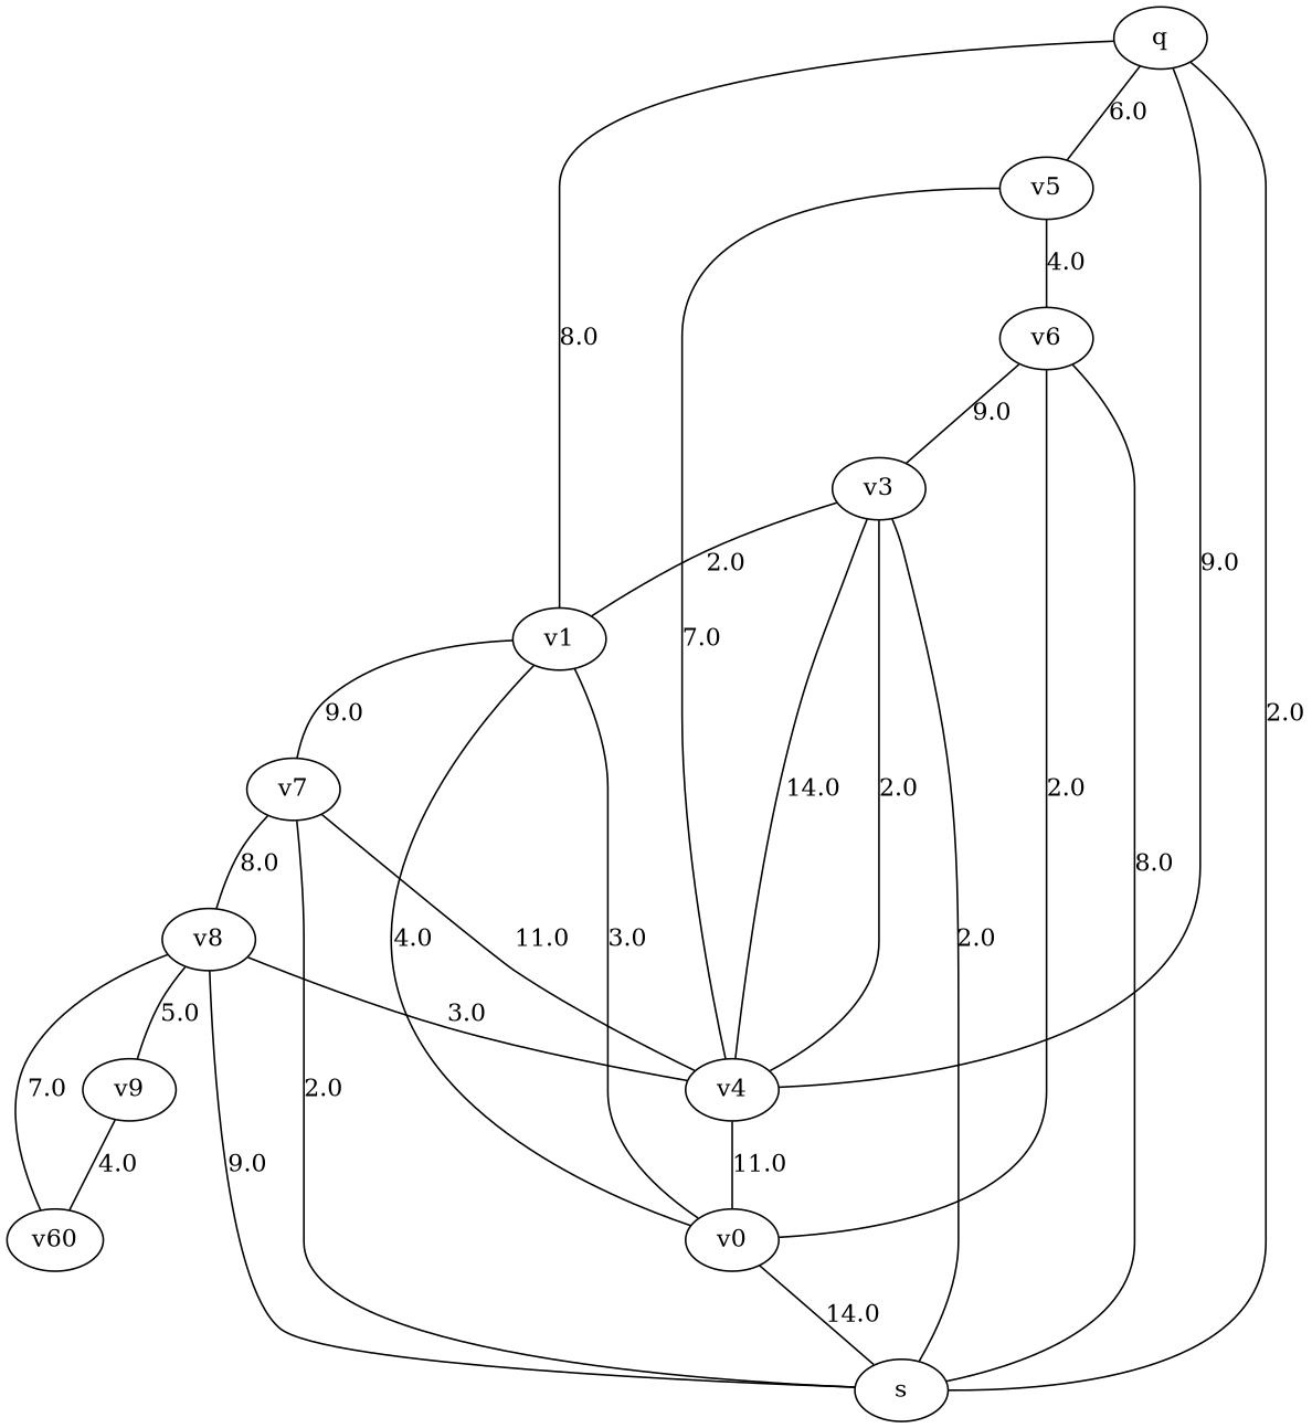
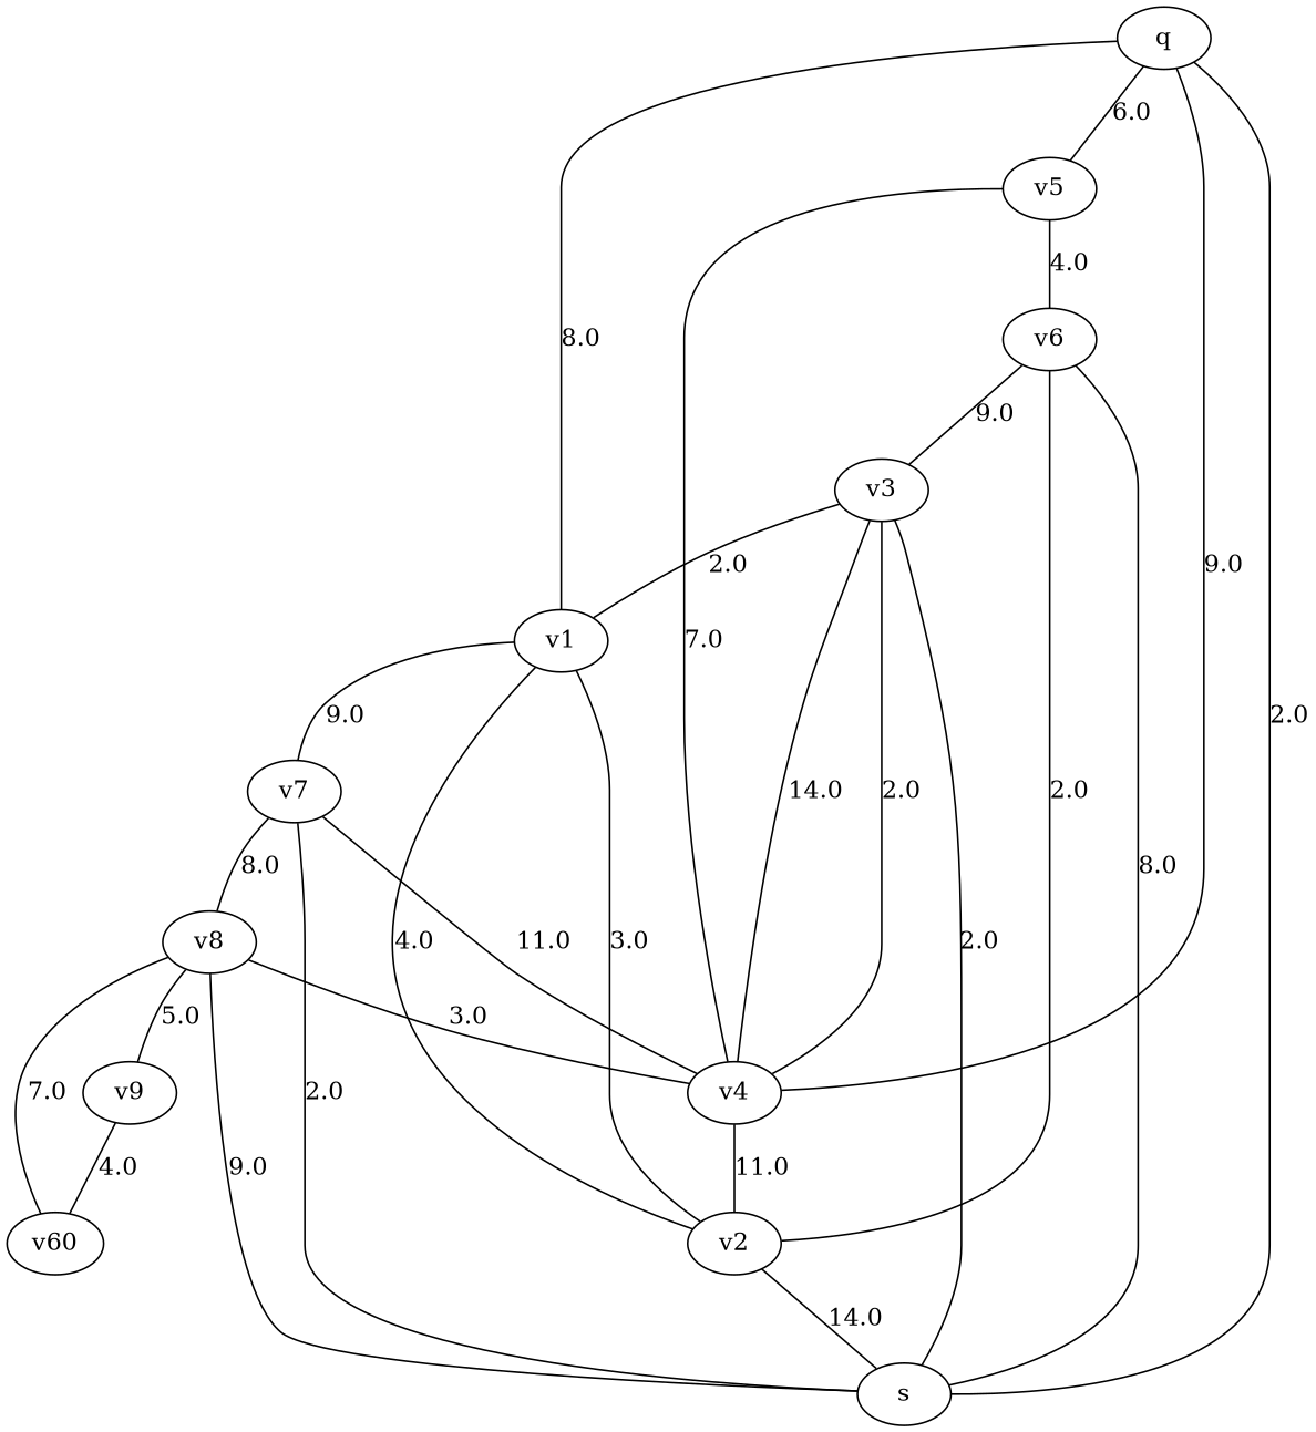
  graph {
    n1 [label=v3]
    n2 [label=s]
    n3 [label=v1]
    n4 [label=v4]
-   n5 [label=v0]
+   n5 [label=v2]
    n6 [label=v7]
    n7 [label=v8]
    n8 [label=v5]
    n9 [label=v6]
    n10 [label=q]
    n11 [label=v9]
    n12 [label=v60]
    n1 -- n2 [label=2.0]
    n1 -- n3 [label=2.0]
    n1 -- n4 [label=14.0]
    n3 -- n5 [label=3.0]
    n3 -- n6 [label=9.0]
    n4 -- n1 [label=2.0]
    n4 -- n5 [label=11.0]
    n5 -- n2 [label=14.0]
    n5 -- n3 [label=4.0]
    n6 -- n2 [label=2.0]
    n6 -- n4 [label=11.0]
    n6 -- n7 [label=8.0]
    n7 -- n2 [label=9.0]
    n7 -- n4 [label=3.0]
    n7 -- n11 [label=5.0]
    n7 -- n12 [label=7.0]
    n8 -- n4 [label=7.0]
    n8 -- n9 [label=4.0]
    n9 -- n1 [label=9.0]
    n9 -- n2 [label=8.0]
    n9 -- n5 [label=2.0]
    n10 -- n2 [label=2.0]
    n10 -- n3 [label=8.0]
    n10 -- n4 [label=9.0]
    n10 -- n8 [label=6.0]
    n11 -- n12 [label=4.0]
  }
